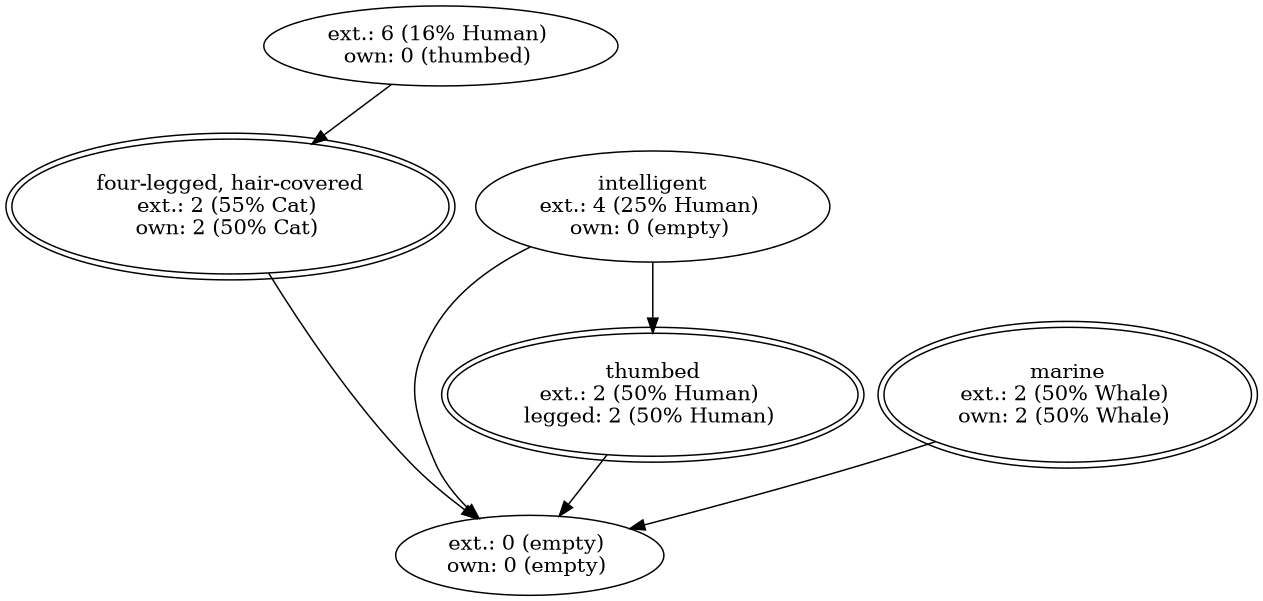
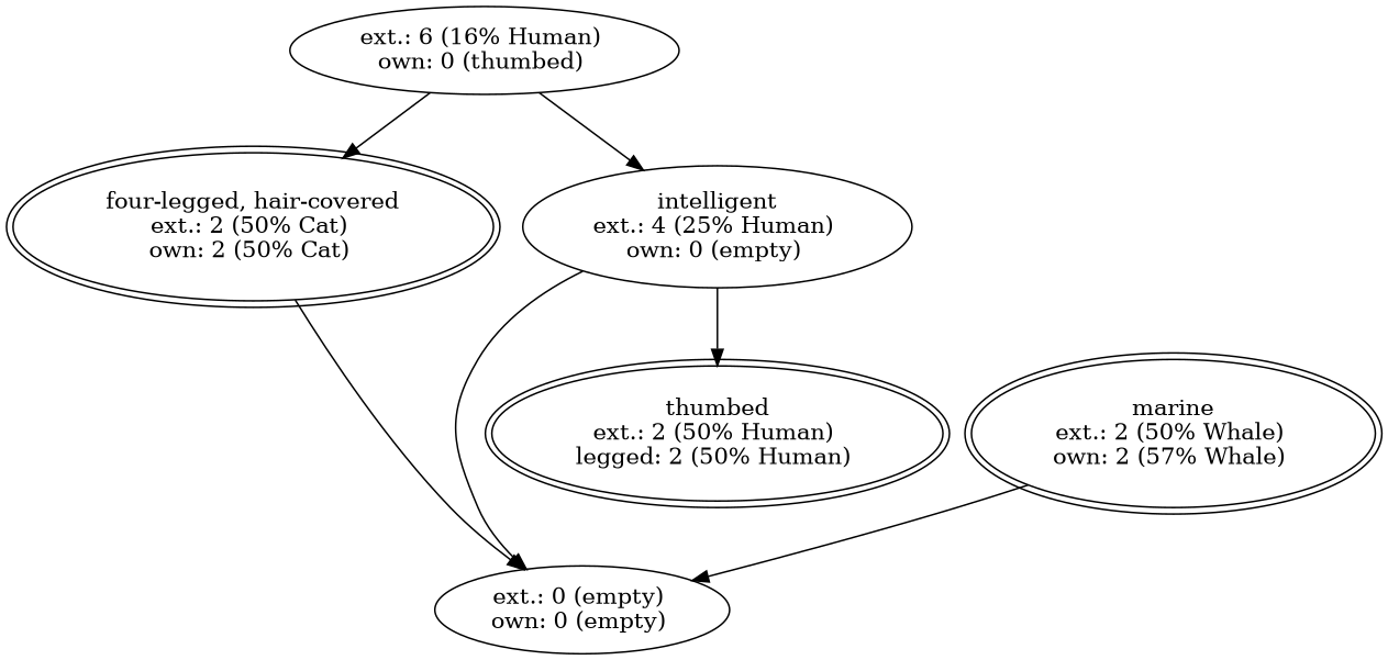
  digraph {
    n1 [label="ext.: 6 (16% Human) \nown: 0 (thumbed) "]
-   n2 [label="four-legged, hair-covered\next.: 2 (55% Cat) \nown: 2 (50% Cat) " peripheries=2]
+   n2 [label="four-legged, hair-covered\next.: 2 (50% Cat) \nown: 2 (50% Cat) " peripheries=2]
    n3 [label="intelligent\next.: 4 (25% Human) \nown: 0 (empty) "]
    n4 [label="ext.: 0 (empty) \nown: 0 (empty) "]
    n5 [label="thumbed\next.: 2 (50% Human) \nlegged: 2 (50% Human) " peripheries=2]
-   n6 [label="marine\next.: 2 (50% Whale) \nown: 2 (50% Whale) " peripheries=2]
+   n6 [label="marine\next.: 2 (50% Whale) \nown: 2 (57% Whale) " peripheries=2]
    n1 -> n2
+   n1 -> n3
    n2 -> n4
    n3 -> n4
    n3 -> n5
-   n5 -> n4
    n6 -> n4
  }
